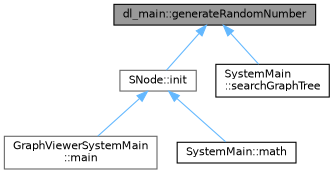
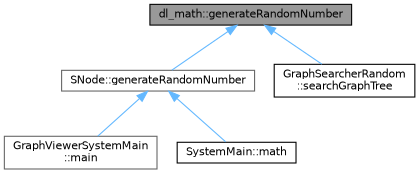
  digraph {
    rankdir=TB
    node [color=black fillcolor=white fontname=Helvetica fontsize=10 shape=box style=filled]
    edge [color=steelblue1 dir=back fontname=Helvetica fontsize=10 labelfontname=Helvetica labelfontsize=10 style=solid]
-   n1 [fillcolor=grey60 fontcolor=black height=0.2 label="dl_main::generateRandomNumber" width=0.4]
-   n2 [color=gray40 height=0.2 label="SNode::init" width=0.4]
-   n3 [height=0.2 label="SystemMain\l::searchGraphTree" width=0.4]
+   n1 [fillcolor=grey60 fontcolor=black height=0.2 label="dl_math::generateRandomNumber" width=0.4]
+   n2 [color=gray40 height=0.2 label="SNode::generateRandomNumber" width=0.4]
+   n3 [height=0.2 label="GraphSearcherRandom\l::searchGraphTree" width=0.4]
    n4 [color=gray40 height=0.2 label="GraphViewerSystemMain\l::main" width=0.4]
    n5 [height=0.2 label="SystemMain::math" width=0.4]
    n1 -> n2
    n1 -> n3
    n2 -> n4
    n2 -> n5
  }
